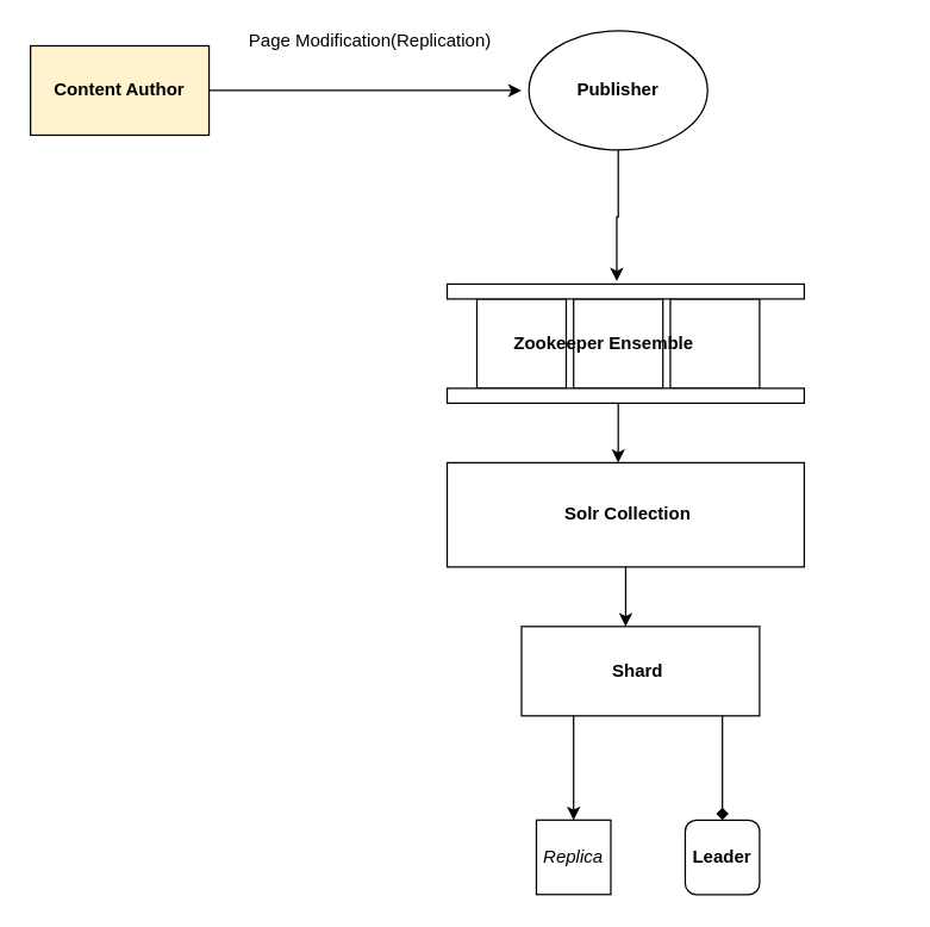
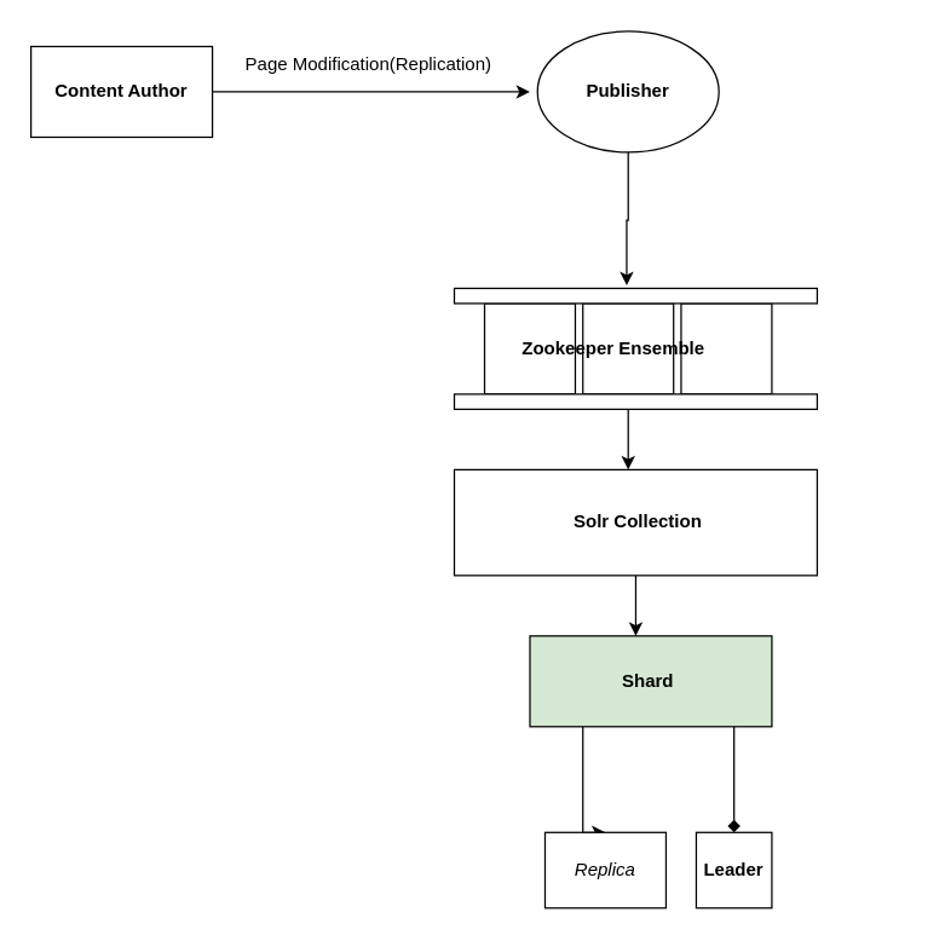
  <mxCell id="0" />
  <mxCell id="1" parent="0" />
  <mxCell id="2" style="edgeStyle=orthogonalEdgeStyle;rounded=0;orthogonalLoop=1;jettySize=auto;html=1;entryX=0.475;entryY=-0.2;entryDx=0;entryDy=0;entryPerimeter=0;" edge="1" parent="1" source="3" target="12"><mxGeometry relative="1" as="geometry" /></mxCell>
  <mxCell id="3" value="Publisher" style="ellipse;whiteSpace=wrap;html=1;fontStyle=1" parent="1" vertex="1"><mxGeometry x="355" y="20" width="120" height="80" as="geometry" /></mxCell>
- <mxCell id="4" value="Content Author" style="rounded=0;whiteSpace=wrap;html=1;fontStyle=1;fillColor=#fff2cc;" parent="1" vertex="1"><mxGeometry x="20" y="30" width="120" height="60" as="geometry" /></mxCell>
+ <mxCell id="4" value="Content Author" style="rounded=0;whiteSpace=wrap;html=1;fontStyle=1" parent="1" vertex="1"><mxGeometry x="20" y="30" width="120" height="60" as="geometry" /></mxCell>
  <mxCell id="5" value="" style="edgeStyle=orthogonalEdgeStyle;rounded=0;orthogonalLoop=1;jettySize=auto;html=1;exitX=1;exitY=0.5;exitDx=0;exitDy=0;" parent="1" source="4" edge="1"><mxGeometry relative="1" as="geometry"><mxPoint x="160" y="60" as="sourcePoint" /><mxPoint x="350" y="60" as="targetPoint" /></mxGeometry></mxCell>
  <mxCell id="6" value="&lt;span style=&quot;color: rgba(0 , 0 , 0 , 0) ; font-family: monospace ; font-size: 0px&quot;&gt;%3CmxGraphModel%3E%3Croot%3E%3CmxCell%20id%3D%220%22%2F%3E%3CmxCell%20id%3D%221%22%20parent%3D%220%22%2F%3E%3CmxCell%20id%3D%222%22%20value%3D%22update%20Trigger%22%20style%3D%22text%3Bhtml%3D1%3Balign%3Dcenter%3BverticalAlign%3Dmiddle%3Bresizable%3D0%3Bpoints%3D%5B%5D%3Bautosize%3D1%3B%22%20vertex%3D%221%22%20parent%3D%221%22%3E%3CmxGeometry%20x%3D%22270%22%20y%3D%22-940%22%20width%3D%2290%22%20height%3D%2220%22%20as%3D%22geometry%22%2F%3E%3C%2FmxCell%3E%3C%2Froot%3E%3C%2FmxGraphModel%3E&lt;/span&gt;" style="text;html=1;align=center;verticalAlign=middle;resizable=0;points=[];autosize=1;" parent="1" vertex="1"><mxGeometry x="583" y="136" width="20" height="20" as="geometry" /></mxCell>
  <mxCell id="7" value="" style="rounded=0;whiteSpace=wrap;html=1;" parent="1" vertex="1"><mxGeometry x="320" y="200" width="60" height="60" as="geometry" /></mxCell>
  <mxCell id="8" value="" style="rounded=0;whiteSpace=wrap;html=1;" parent="1" vertex="1"><mxGeometry x="450" y="200" width="60" height="60" as="geometry" /></mxCell>
  <mxCell id="9" style="edgeStyle=orthogonalEdgeStyle;rounded=0;orthogonalLoop=1;jettySize=auto;html=1;" parent="1" source="10" edge="1"><mxGeometry relative="1" as="geometry"><mxPoint x="415" y="310" as="targetPoint" /></mxGeometry></mxCell>
  <mxCell id="10" value="" style="rounded=0;whiteSpace=wrap;html=1;" parent="1" vertex="1"><mxGeometry x="385" y="200" width="60" height="60" as="geometry" /></mxCell>
  <mxCell id="11" value="Zookeeper Ensemble" style="text;html=1;align=center;verticalAlign=middle;resizable=0;points=[];autosize=1;fontStyle=1" parent="1" vertex="1"><mxGeometry x="335" y="220" width="140" height="20" as="geometry" /></mxCell>
  <mxCell id="12" value="" style="rounded=0;whiteSpace=wrap;html=1;" parent="1" vertex="1"><mxGeometry x="300" y="190" width="240" height="10" as="geometry" /></mxCell>
  <mxCell id="13" value="" style="rounded=0;whiteSpace=wrap;html=1;" parent="1" vertex="1"><mxGeometry x="300" y="260" width="240" height="10" as="geometry" /></mxCell>
  <mxCell id="14" style="edgeStyle=orthogonalEdgeStyle;rounded=0;orthogonalLoop=1;jettySize=auto;html=1;" edge="1" parent="1" source="15"><mxGeometry relative="1" as="geometry"><mxPoint x="420" y="420" as="targetPoint" /></mxGeometry></mxCell>
  <mxCell id="15" value="&amp;nbsp;Solr Collection" style="rounded=0;whiteSpace=wrap;html=1;fontStyle=1" parent="1" vertex="1"><mxGeometry x="300" y="310" width="240" height="70" as="geometry" /></mxCell>
  <mxCell id="16" style="edgeStyle=orthogonalEdgeStyle;rounded=0;orthogonalLoop=1;jettySize=auto;html=1;endArrow=diamond;" edge="1" parent="1" source="18" target="20"><mxGeometry relative="1" as="geometry"><Array as="points"><mxPoint x="485" y="500" /><mxPoint x="485" y="500" /></Array></mxGeometry></mxCell>
  <mxCell id="17" style="edgeStyle=orthogonalEdgeStyle;rounded=0;orthogonalLoop=1;jettySize=auto;html=1;entryX=0.5;entryY=0;entryDx=0;entryDy=0;" edge="1" parent="1" source="18" target="19"><mxGeometry relative="1" as="geometry"><Array as="points"><mxPoint x="385" y="500" /><mxPoint x="385" y="500" /></Array></mxGeometry></mxCell>
- <mxCell id="18" value="Shard&amp;nbsp;" style="rounded=0;whiteSpace=wrap;html=1;fontStyle=1" parent="1" vertex="1"><mxGeometry x="350" y="420" width="160" height="60" as="geometry" /></mxCell>
- <mxCell id="19" value="Replica" style="rounded=0;whiteSpace=wrap;html=1;fontStyle=2" parent="1" vertex="1"><mxGeometry x="360" y="550" width="50" height="50" as="geometry" /></mxCell>
- <mxCell id="20" value="Leader" style="whiteSpace=wrap;html=1;fontStyle=1;rounded=1;" parent="1" vertex="1"><mxGeometry x="460" y="550" width="50" height="50" as="geometry" /></mxCell>
- <mxCell id="21" value="Page Modification(Replication)" style="text;html=1;align=center;verticalAlign=middle;resizable=0;points=[];autosize=1;" vertex="1" parent="1"><mxGeometry x="158" y="17" width="180" height="20" as="geometry" /></mxCell>
+ <mxCell id="18" value="Shard&amp;nbsp;" style="rounded=0;whiteSpace=wrap;html=1;fontStyle=1;fillColor=#d5e8d4;" parent="1" vertex="1"><mxGeometry x="350" y="420" width="160" height="60" as="geometry" /></mxCell>
+ <mxCell id="19" value="Replica" style="rounded=0;whiteSpace=wrap;html=1;fontStyle=2" parent="1" vertex="1"><mxGeometry x="360" y="550" width="80" height="50" as="geometry" /></mxCell>
+ <mxCell id="20" value="Leader" style="rounded=0;whiteSpace=wrap;html=1;fontStyle=1" parent="1" vertex="1"><mxGeometry x="460" y="550" width="50" height="50" as="geometry" /></mxCell>
+ <mxCell id="21" value="Page Modification(Replication)" style="text;html=1;align=center;verticalAlign=middle;resizable=0;points=[];autosize=1;" vertex="1" parent="1"><mxGeometry x="153" y="32" width="180" height="20" as="geometry" /></mxCell>
  <mxCell id="22" value="&lt;span style=&quot;color: rgba(0 , 0 , 0 , 0) ; font-family: monospace ; font-size: 0px&quot;&gt;%3CmxGraphModel%3E%3Croot%3E%3CmxCell%20id%3D%220%22%2F%3E%3CmxCell%20id%3D%221%22%20parent%3D%220%22%2F%3E%3CmxCell%20id%3D%222%22%20style%3D%22edgeStyle%3DorthogonalEdgeStyle%3Brounded%3D0%3BorthogonalLoop%3D1%3BjettySize%3Dauto%3Bhtml%3D1%3B%22%20edge%3D%221%22%20parent%3D%221%22%3E%3CmxGeometry%20relative%3D%221%22%20as%3D%22geometry%22%3E%3CmxPoint%20x%3D%22525%22%20y%3D%22-590%22%20as%3D%22sourcePoint%22%2F%3E%3CmxPoint%20x%3D%22525%22%20y%3D%22-520%22%20as%3D%22targetPoint%22%2F%3E%3CArray%20as%3D%22points%22%3E%3CmxPoint%20x%3D%22525%22%20y%3D%22-570%22%2F%3E%3CmxPoint%20x%3D%22525%22%20y%3D%22-570%22%2F%3E%3C%2FArray%3E%3C%2FmxGeometry%3E%3C%2FmxCell%3E%3C%2Froot%3E%3C%2FmxGraphModel%3E&lt;/span&gt;" style="text;html=1;align=center;verticalAlign=middle;resizable=0;points=[];autosize=1;" vertex="1" parent="1"><mxGeometry x="388" y="517" width="20" height="20" as="geometry" /></mxCell>
